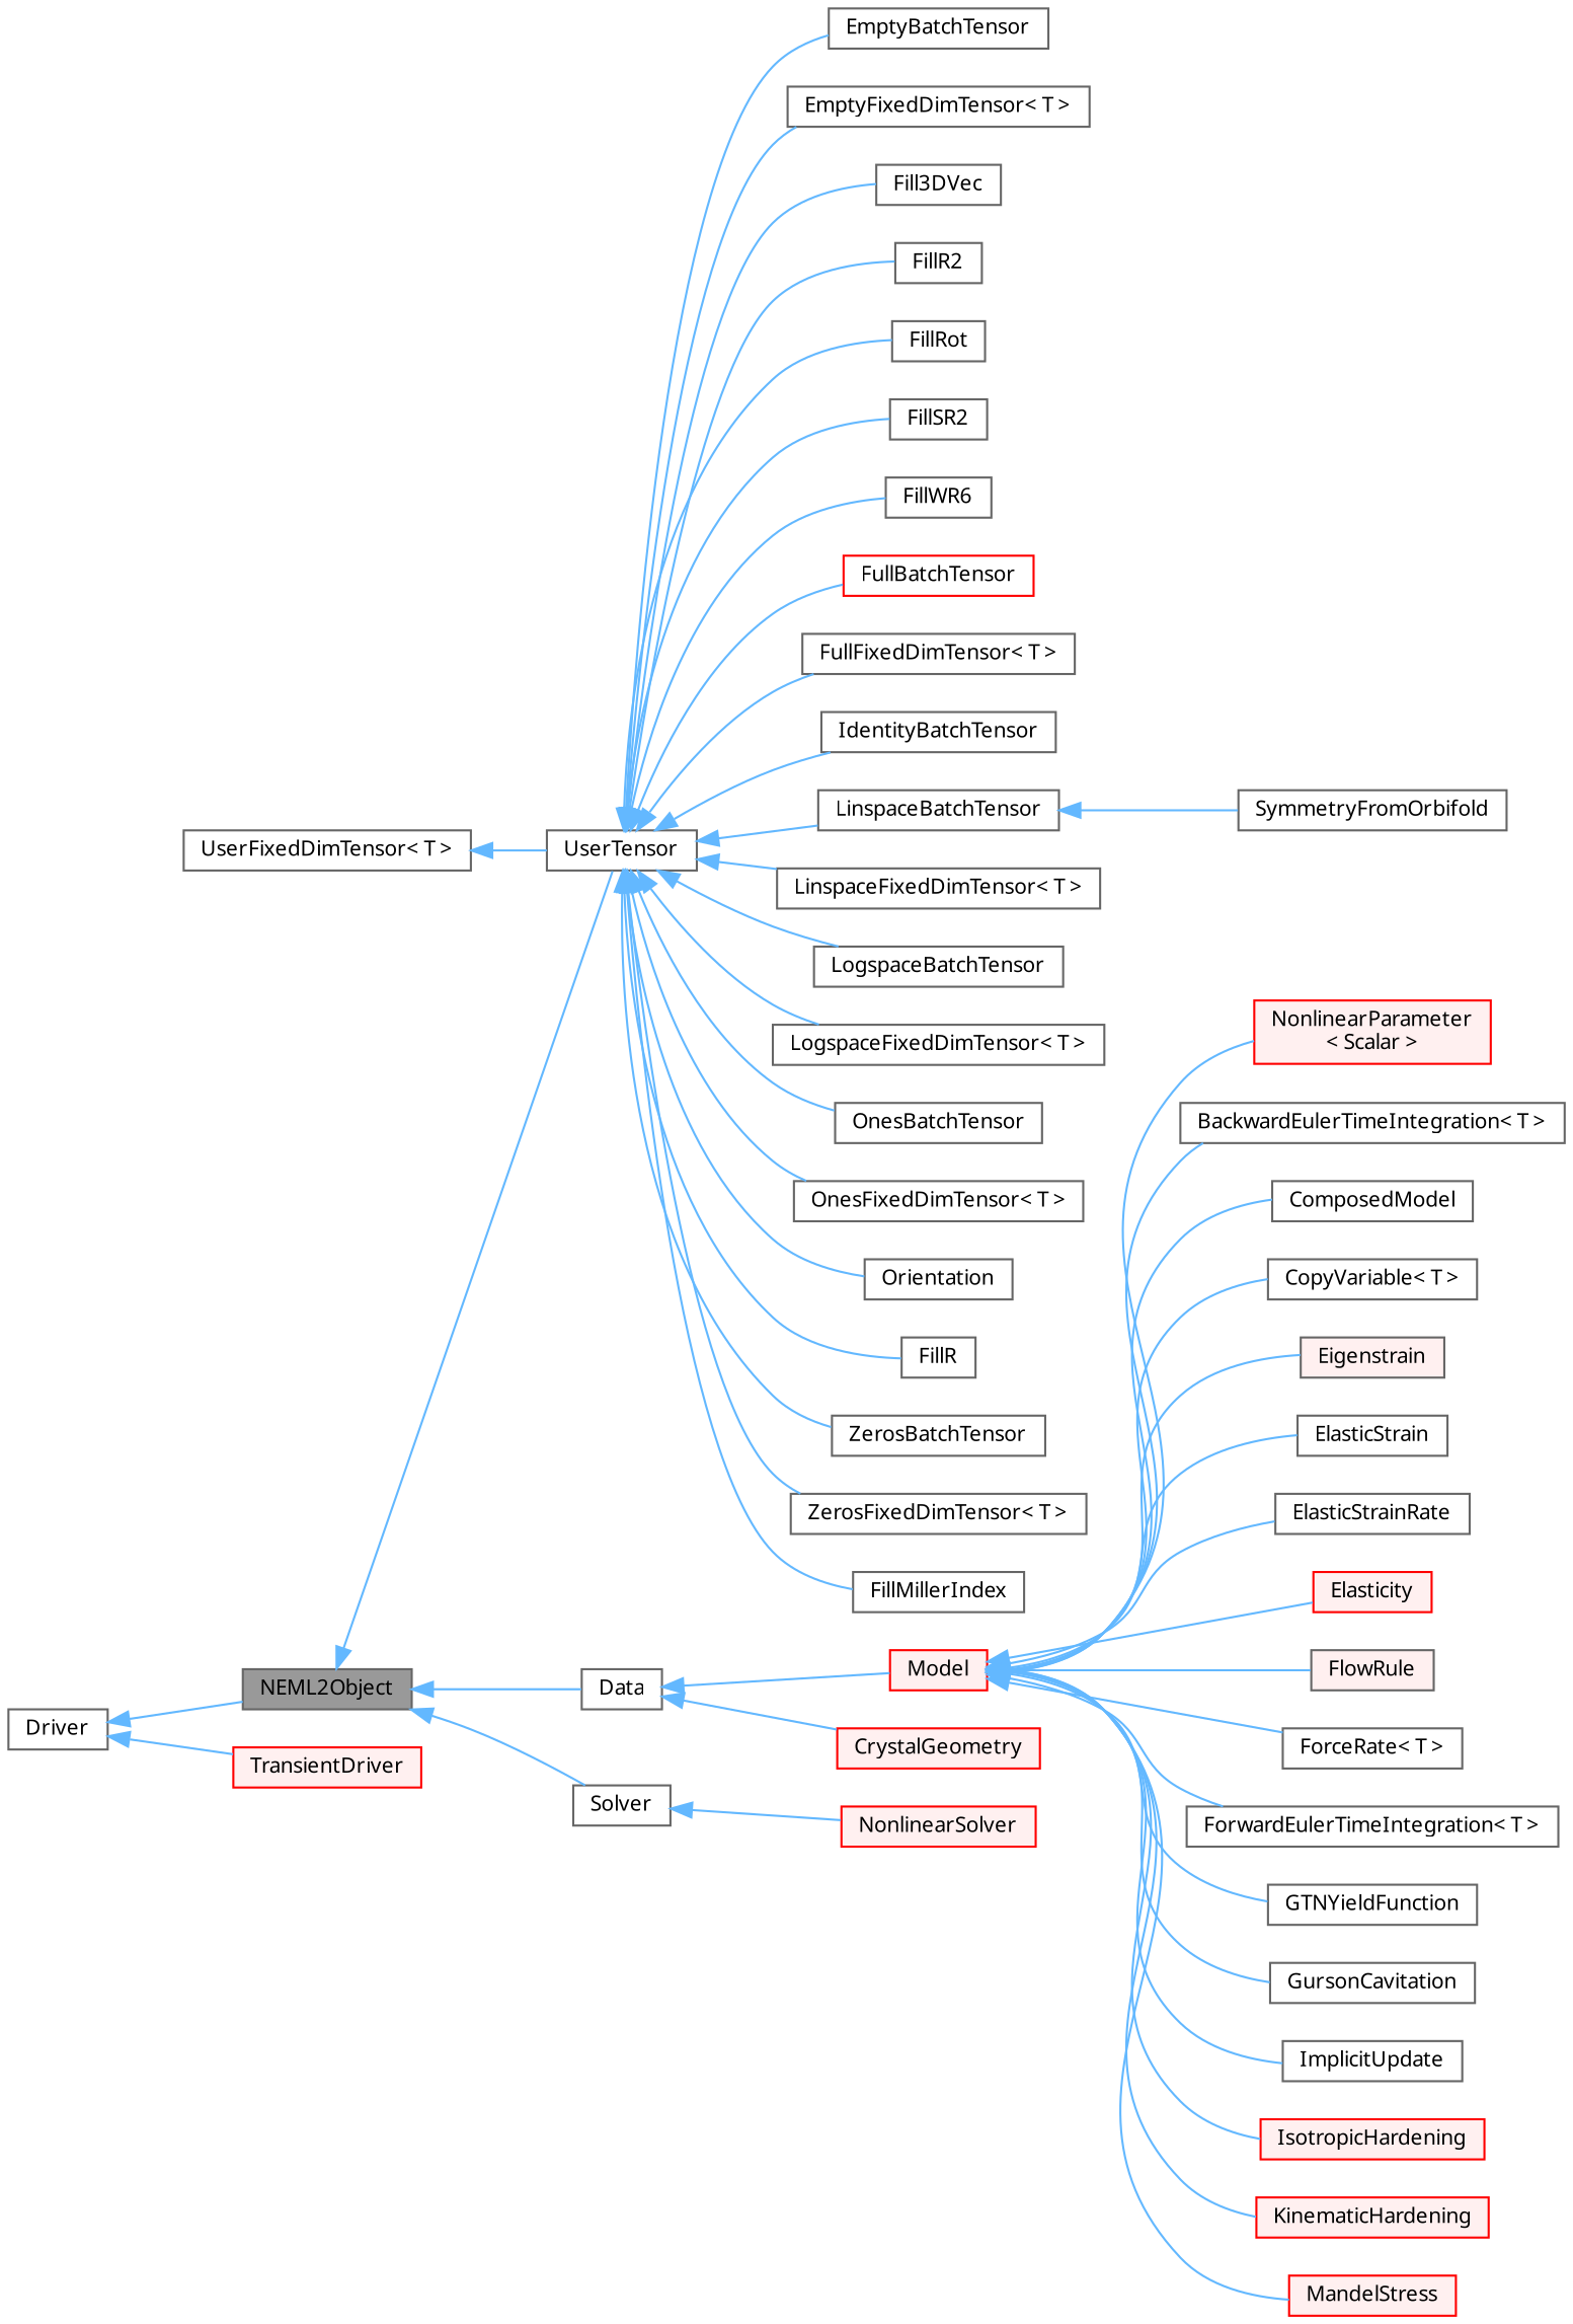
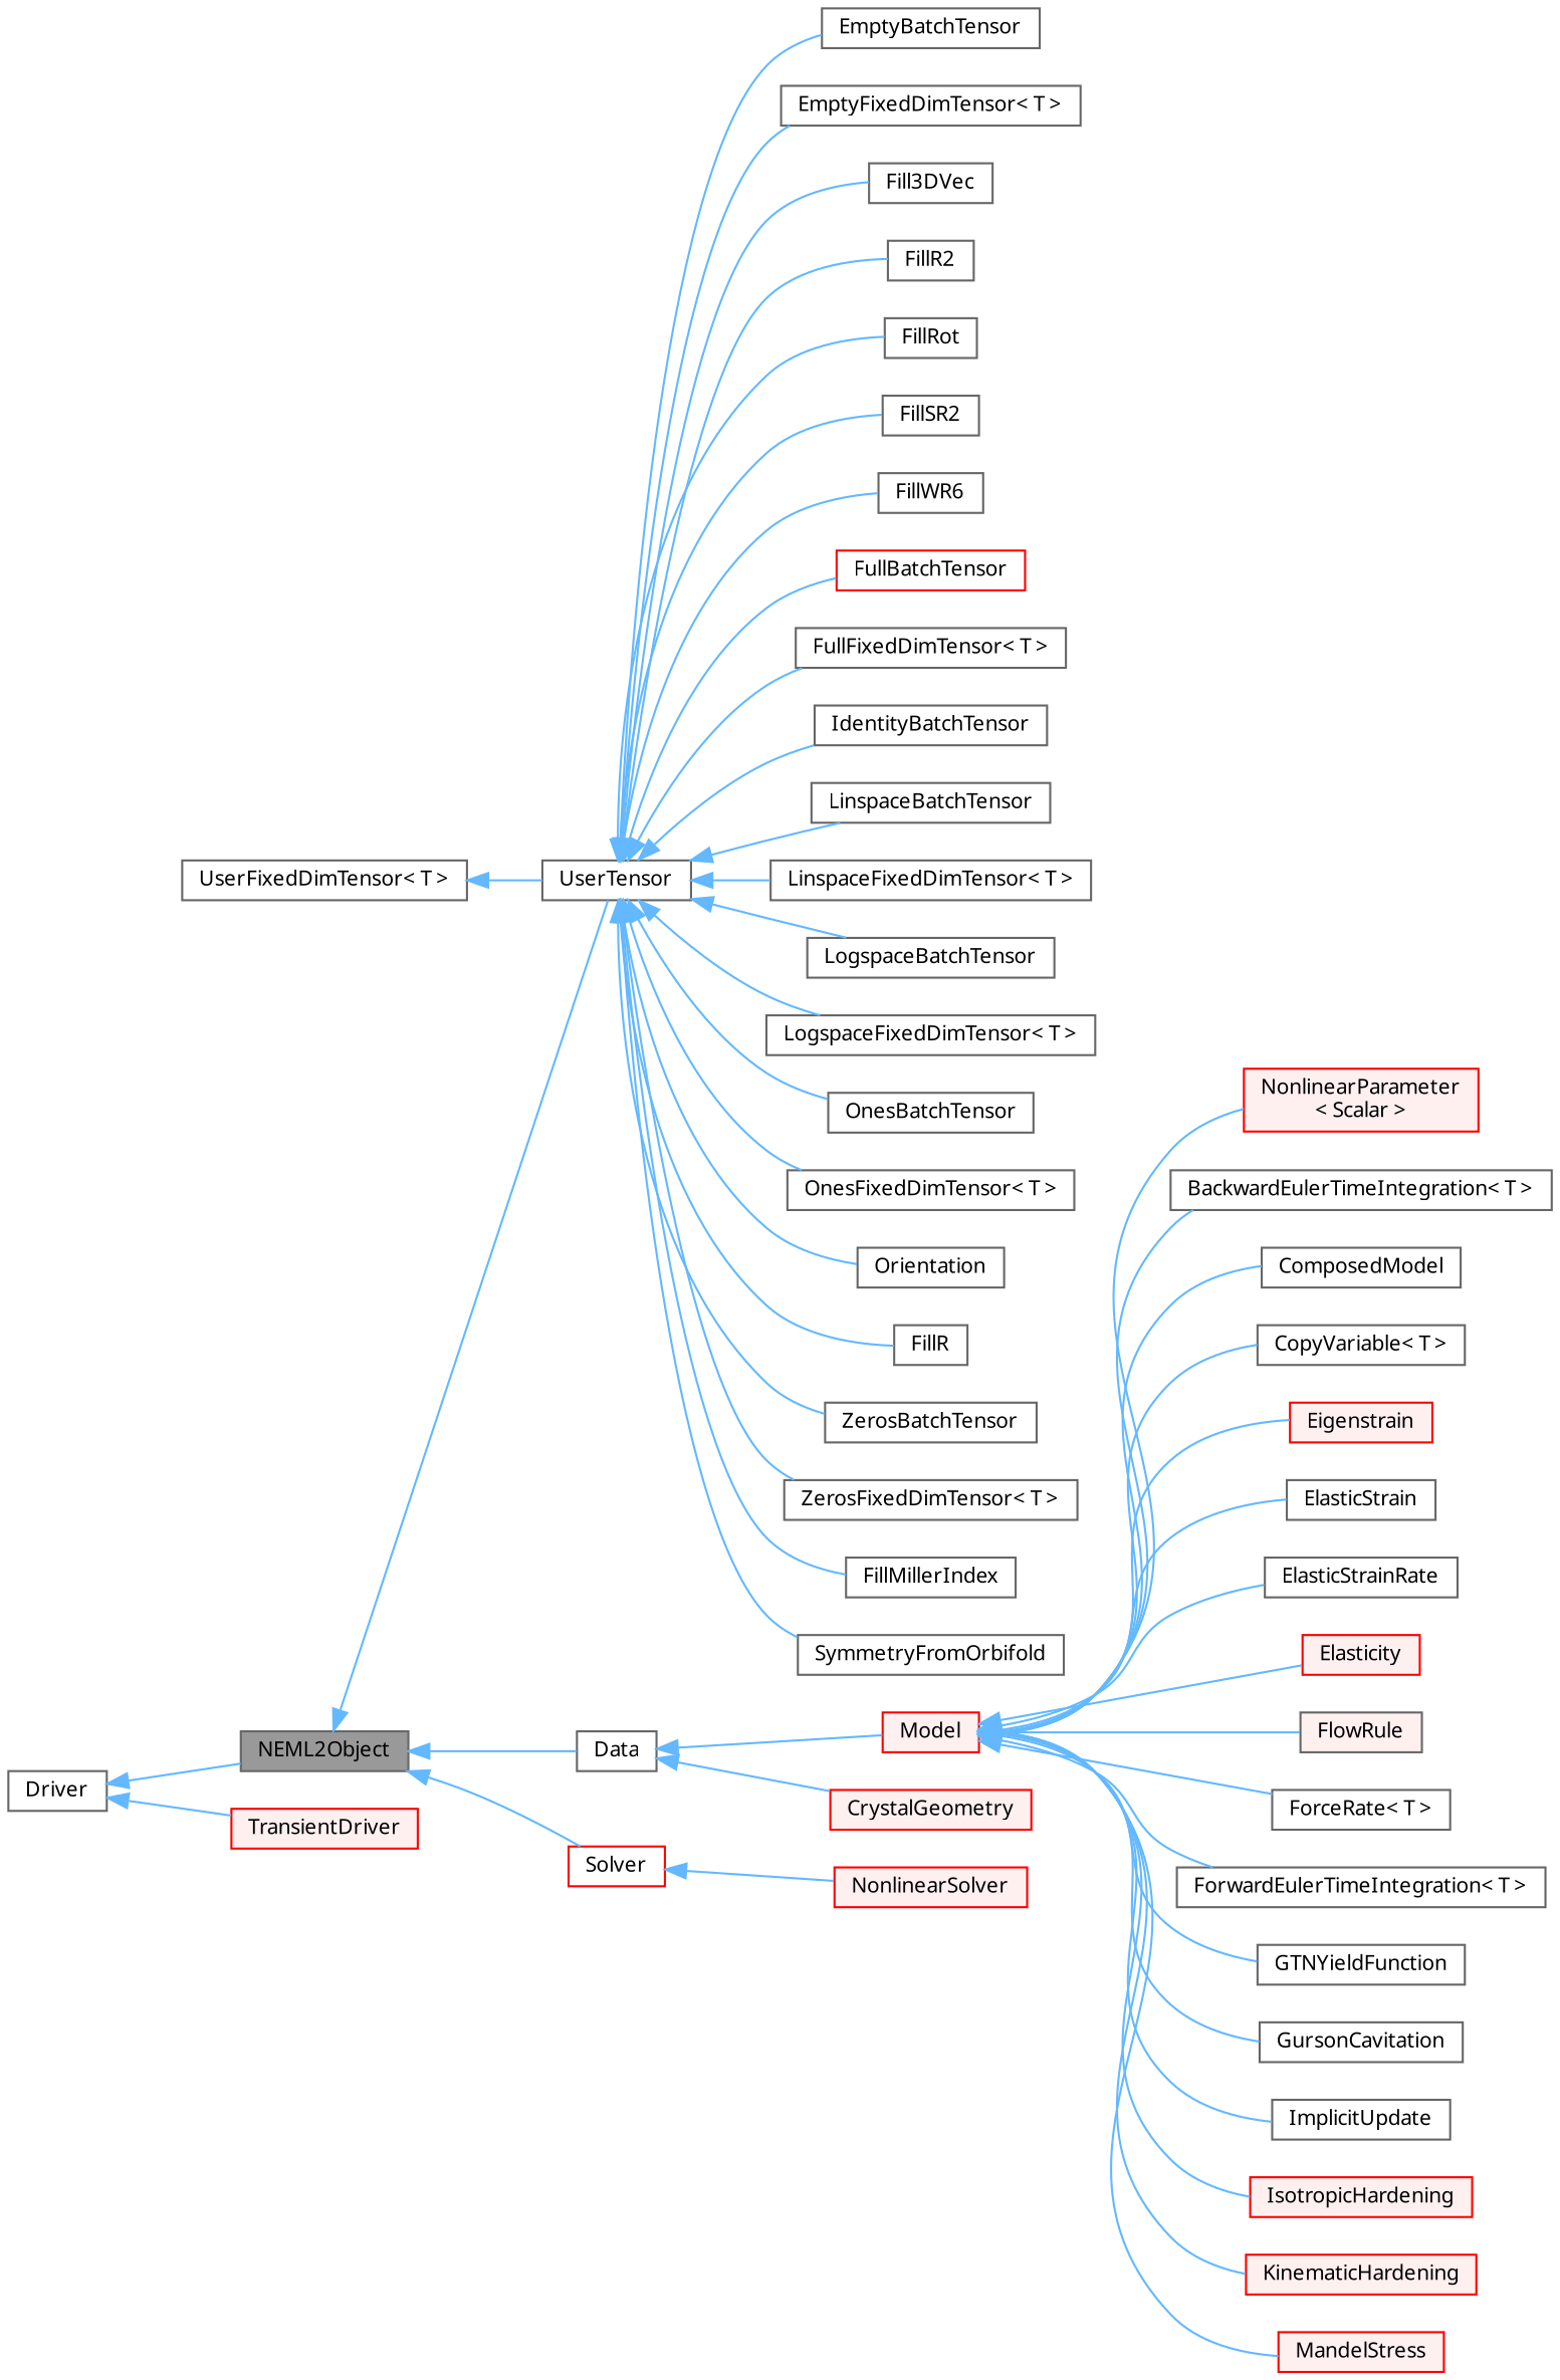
  digraph {
    fontname="Noto Sans"
    rankdir=LR
    node [color=gray40 fillcolor=white fontname="Noto Sans" fontsize=10 shape=box style=filled]
    edge [color=steelblue1 dir=back fontname="Noto Sans" fontsize=10 labelfontname=Helvetica labelfontsize=10 style=solid]
    n1 [fillcolor=grey60 fontcolor=black height=0.2 label=NEML2Object width=0.4]
    n2 [height=0.2 label=Data width=0.4]
-   n3 [height=0.2 label=Solver width=0.4]
+   n3 [color=red height=0.2 label=Solver width=0.4]
    n4 [height=0.2 label=UserTensor width=0.4]
    n5 [color=red fillcolor="#FFF0F0" height=0.2 label=Model width=0.4]
    n6 [color=red fillcolor="#FFF0F0" height=0.2 label=CrystalGeometry width=0.4]
    n7 [height=0.2 label=Driver width=0.4]
    n8 [color=red fillcolor="#FFF0F0" height=0.2 label=TransientDriver width=0.4]
    n9 [color=red fillcolor="#FFF0F0" height=0.2 label=NonlinearSolver width=0.4]
    n10 [height=0.2 label=EmptyBatchTensor width=0.4]
    n11 [height=0.2 label="EmptyFixedDimTensor\< T \>" width=0.4]
    n12 [height=0.2 label=Fill3DVec width=0.4]
    n13 [height=0.2 label=FillR2 width=0.4]
    n14 [height=0.2 label=FillRot width=0.4]
    n15 [height=0.2 label=FillSR2 width=0.4]
    n16 [height=0.2 label=FillWR6 width=0.4]
    n17 [color=red height=0.2 label=FullBatchTensor width=0.4]
    n18 [height=0.2 label="FullFixedDimTensor\< T \>" width=0.4]
    n19 [height=0.2 label=IdentityBatchTensor width=0.4]
    n20 [height=0.2 label=LinspaceBatchTensor width=0.4]
    n21 [height=0.2 label="LinspaceFixedDimTensor\< T \>" width=0.4]
    n22 [height=0.2 label=LogspaceBatchTensor width=0.4]
    n23 [height=0.2 label="LogspaceFixedDimTensor\< T \>" width=0.4]
    n24 [height=0.2 label=OnesBatchTensor width=0.4]
    n25 [height=0.2 label="OnesFixedDimTensor\< T \>" width=0.4]
    n26 [height=0.2 label=Orientation width=0.4]
    n27 [height=0.2 label=FillR width=0.4]
    n28 [height=0.2 label=ZerosBatchTensor width=0.4]
    n29 [height=0.2 label="ZerosFixedDimTensor\< T \>" width=0.4]
    n30 [height=0.2 label=FillMillerIndex width=0.4]
    n31 [height=0.2 label=SymmetryFromOrbifold width=0.4]
    n32 [color=red fillcolor="#FFF0F0" height=0.2 label="NonlinearParameter\l\< Scalar \>" width=0.4]
    n33 [height=0.2 label="BackwardEulerTimeIntegration\< T \>" width=0.4]
    n34 [height=0.2 label=ComposedModel width=0.4]
    n35 [height=0.2 label="CopyVariable\< T \>" width=0.4]
-   n36 [fillcolor="#FFF0F0" height=0.2 label=Eigenstrain width=0.4]
+   n36 [color=red fillcolor="#FFF0F0" height=0.2 label=Eigenstrain width=0.4]
    n37 [height=0.2 label=ElasticStrain width=0.4]
    n38 [height=0.2 label=ElasticStrainRate width=0.4]
    n39 [color=red fillcolor="#FFF0F0" height=0.2 label=Elasticity width=0.4]
    n40 [fillcolor="#FFF0F0" height=0.2 label=FlowRule width=0.4]
    n41 [height=0.2 label="ForceRate\< T \>" width=0.4]
    n42 [height=0.2 label="ForwardEulerTimeIntegration\< T \>" width=0.4]
    n43 [height=0.2 label=GTNYieldFunction width=0.4]
    n44 [height=0.2 label=GursonCavitation width=0.4]
    n45 [height=0.2 label=ImplicitUpdate width=0.4]
    n46 [color=red fillcolor="#FFF0F0" height=0.2 label=IsotropicHardening width=0.4]
    n47 [color=red fillcolor="#FFF0F0" height=0.2 label=KinematicHardening width=0.4]
    n48 [color=red fillcolor="#FFF0F0" height=0.2 label=MandelStress width=0.4]
    n49 [height=0.2 label="UserFixedDimTensor\< T \>" width=0.4]
    n1 -> n2
    n1 -> n3
    n1 -> n4
    n2 -> n5
    n2 -> n6
    n3 -> n9
    n4 -> n10
    n4 -> n11
    n4 -> n12
    n4 -> n13
    n4 -> n14
    n4 -> n15
    n4 -> n16
    n4 -> n17
    n4 -> n18
    n4 -> n19
    n4 -> n20
    n4 -> n21
    n4 -> n22
    n4 -> n23
    n4 -> n24
    n4 -> n25
    n4 -> n26
    n4 -> n27
    n4 -> n28
    n4 -> n29
    n4 -> n30
-   n20 -> n31
+   n4 -> n31
    n5 -> n32
    n5 -> n33
    n5 -> n34
    n5 -> n35
    n5 -> n36
    n5 -> n37
    n5 -> n38
    n5 -> n39
    n5 -> n40
    n5 -> n41
    n5 -> n42
    n5 -> n43
    n5 -> n44
    n5 -> n45
    n5 -> n46
    n5 -> n47
    n5 -> n48
    n7 -> n1
    n7 -> n8
    n49 -> n4
  }
